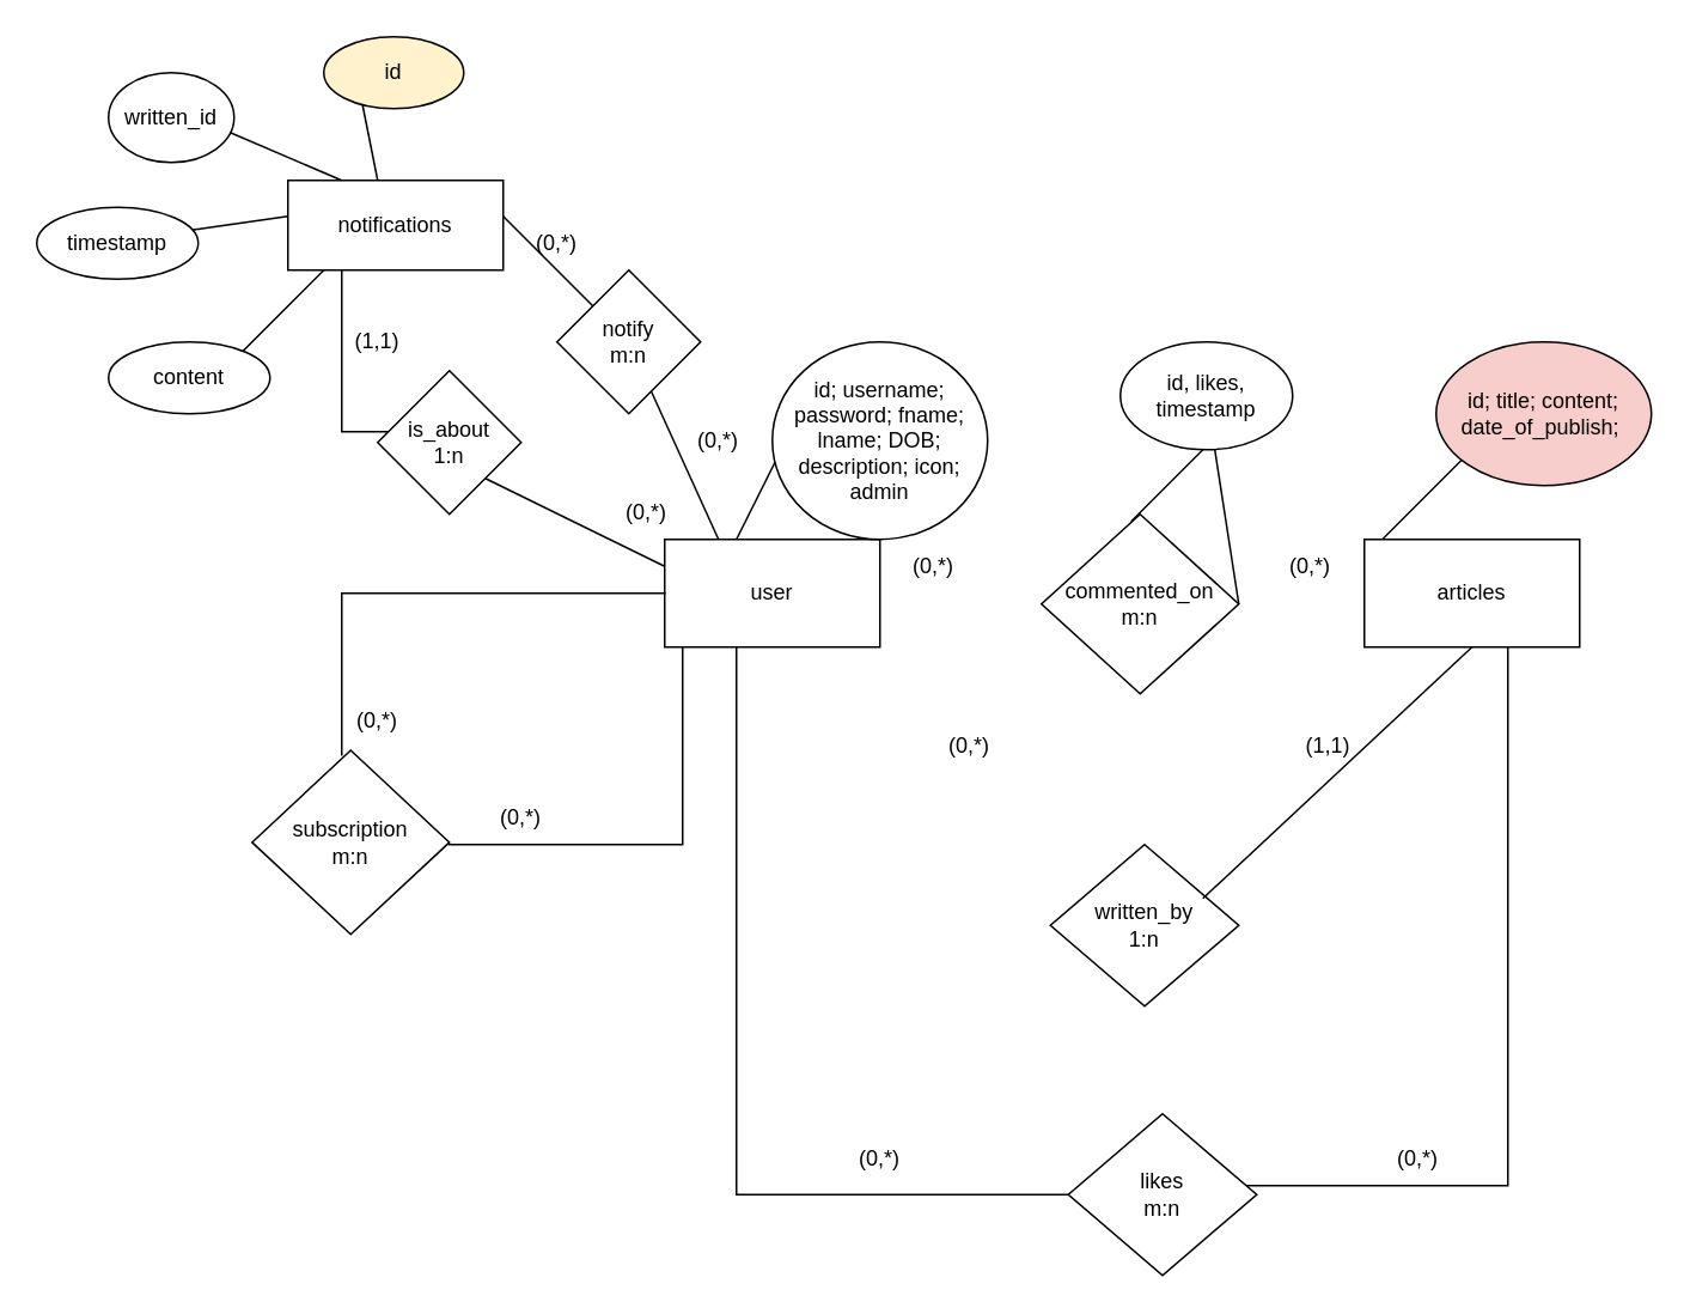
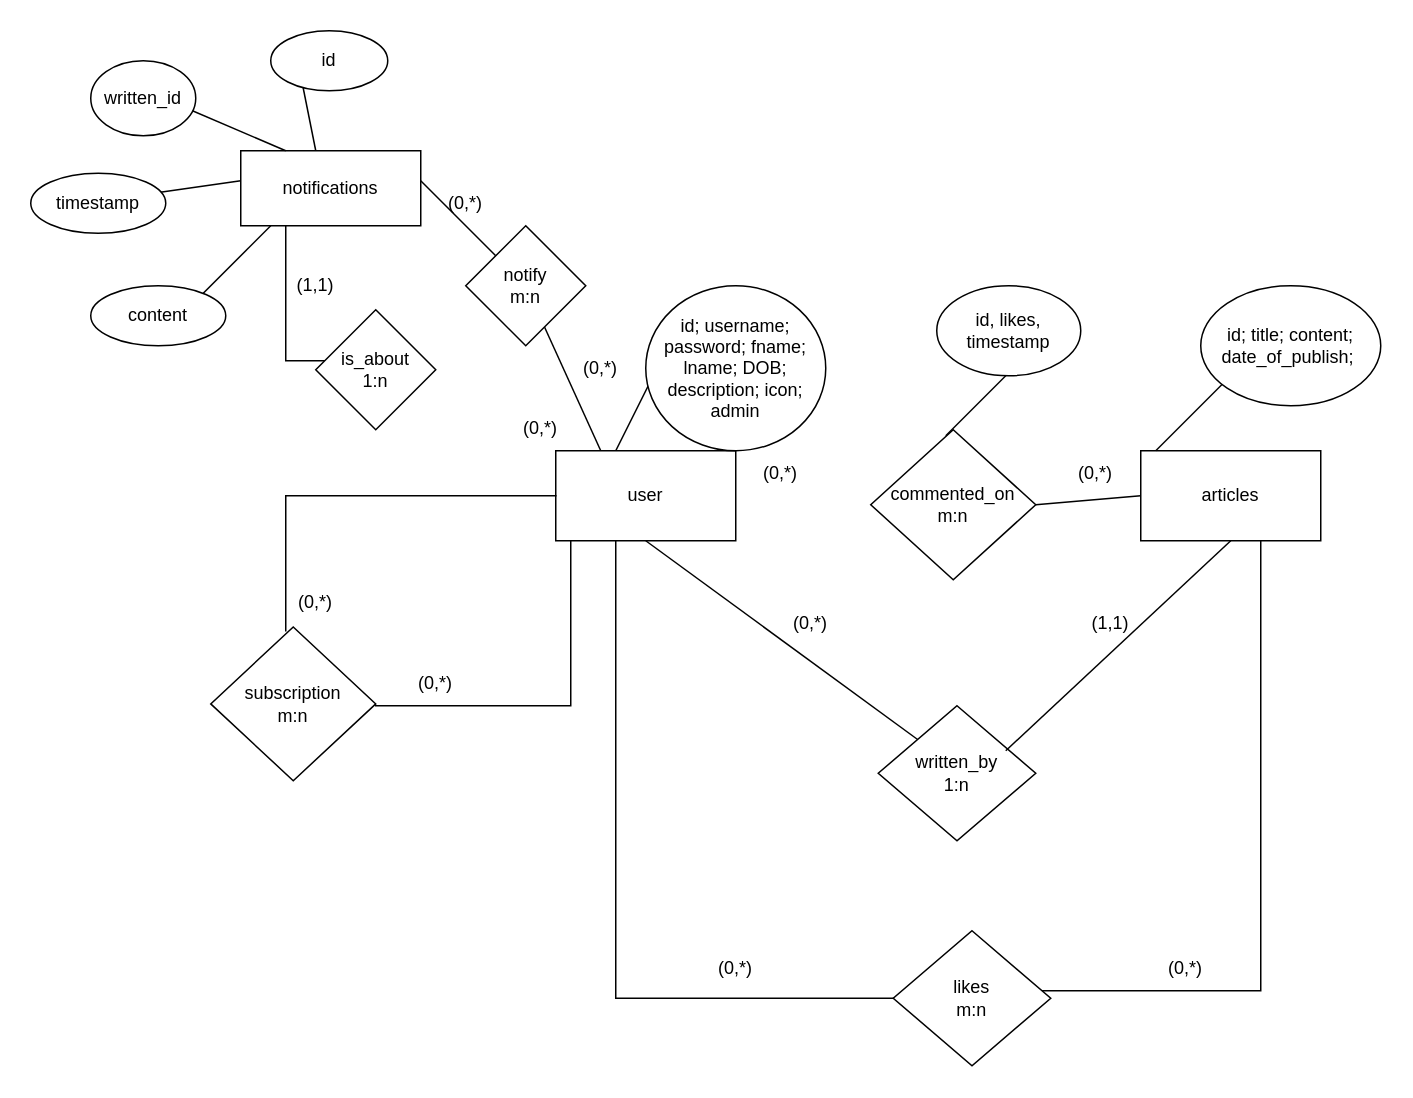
  <mxCell id="0" />
  <mxCell id="1" parent="0" />
  <mxCell id="2" value="user" style="rounded=0;whiteSpace=wrap;html=1;" vertex="1" parent="1"><mxGeometry x="370" y="300" width="120" height="60" as="geometry" /></mxCell>
  <mxCell id="3" value="written_by&lt;br&gt;1:n" style="rhombus;whiteSpace=wrap;html=1;" vertex="1" parent="1"><mxGeometry x="585" y="470" width="105" height="90" as="geometry" /></mxCell>
  <mxCell id="4" value="commented_on&lt;br&gt;m:n" style="rhombus;whiteSpace=wrap;html=1;" vertex="1" parent="1"><mxGeometry x="580" y="286" width="110" height="100" as="geometry" /></mxCell>
  <mxCell id="5" value="articles" style="rounded=0;whiteSpace=wrap;html=1;" vertex="1" parent="1"><mxGeometry x="760" y="300" width="120" height="60" as="geometry" /></mxCell>
  <mxCell id="6" value="" style="endArrow=none;html=1;rounded=0;entryX=0.5;entryY=1;entryDx=0;entryDy=0;" edge="1" parent="1" target="5"><mxGeometry width="50" height="50" relative="1" as="geometry"><mxPoint x="670" y="500" as="sourcePoint" /><mxPoint x="720" y="450" as="targetPoint" /></mxGeometry></mxCell>
- <mxCell id="8" value="" style="endArrow=none;html=1;rounded=0;exitX=1;exitY=0.5;exitDx=0;exitDy=0;" edge="1" parent="1" source="4" target="43"><mxGeometry width="50" height="50" relative="1" as="geometry"><mxPoint x="684" y="340" as="sourcePoint" /><mxPoint x="734" y="290" as="targetPoint" /></mxGeometry></mxCell>
+ <mxCell id="7" value="" style="endArrow=none;html=1;rounded=0;exitX=0;exitY=0;exitDx=0;exitDy=0;entryX=0.5;entryY=1;entryDx=0;entryDy=0;" edge="1" parent="1" source="3" target="2"><mxGeometry width="50" height="50" relative="1" as="geometry"><mxPoint x="430" y="460" as="sourcePoint" /><mxPoint x="430" y="370" as="targetPoint" /></mxGeometry></mxCell>
+ <mxCell id="8" value="" style="endArrow=none;html=1;rounded=0;entryX=0;entryY=0.5;entryDx=0;entryDy=0;exitX=1;exitY=0.5;exitDx=0;exitDy=0;" edge="1" parent="1" source="4" target="5"><mxGeometry width="50" height="50" relative="1" as="geometry"><mxPoint x="684" y="340" as="sourcePoint" /><mxPoint x="734" y="290" as="targetPoint" /></mxGeometry></mxCell>
  <mxCell id="9" value="" style="shape=partialRectangle;whiteSpace=wrap;html=1;bottom=0;right=0;fillColor=none;rotation=-180;" vertex="1" parent="1"><mxGeometry x="690" y="360" width="150" height="300" as="geometry" /></mxCell>
  <mxCell id="10" value="" style="shape=partialRectangle;whiteSpace=wrap;html=1;bottom=0;right=0;fillColor=none;rotation=-90;" vertex="1" parent="1"><mxGeometry x="352.5" y="417.5" width="305" height="190" as="geometry" /></mxCell>
  <mxCell id="11" value="likes&lt;br&gt;m:n" style="rhombus;whiteSpace=wrap;html=1;" vertex="1" parent="1"><mxGeometry x="595" y="620" width="105" height="90" as="geometry" /></mxCell>
  <mxCell id="12" value="subscription&lt;br&gt;m:n" style="rhombus;whiteSpace=wrap;html=1;" vertex="1" parent="1"><mxGeometry x="140" y="417.5" width="110" height="102.5" as="geometry" /></mxCell>
  <mxCell id="13" value="" style="shape=partialRectangle;whiteSpace=wrap;html=1;bottom=0;right=0;fillColor=none;rotation=-180;" vertex="1" parent="1"><mxGeometry x="250" y="360" width="130" height="110" as="geometry" /></mxCell>
  <mxCell id="14" value="" style="shape=partialRectangle;whiteSpace=wrap;html=1;bottom=0;right=0;fillColor=none;" vertex="1" parent="1"><mxGeometry x="190" y="330" width="180" height="90" as="geometry" /></mxCell>
  <mxCell id="15" value="" style="endArrow=none;html=1;rounded=0;exitX=0.25;exitY=0;exitDx=0;exitDy=0;" edge="1" parent="1" source="2" target="16"><mxGeometry width="50" height="50" relative="1" as="geometry"><mxPoint x="310" y="260" as="sourcePoint" /><mxPoint x="350" y="190" as="targetPoint" /></mxGeometry></mxCell>
  <mxCell id="16" value="notify&lt;br&gt;m:n" style="rhombus;whiteSpace=wrap;html=1;" vertex="1" parent="1"><mxGeometry x="310" y="150" width="80" height="80" as="geometry" /></mxCell>
  <mxCell id="17" value="" style="endArrow=none;html=1;rounded=0;" edge="1" parent="1"><mxGeometry width="50" height="50" relative="1" as="geometry"><mxPoint x="330" y="170" as="sourcePoint" /><mxPoint x="280" y="120" as="targetPoint" /></mxGeometry></mxCell>
  <mxCell id="18" value="notifications" style="rounded=0;whiteSpace=wrap;html=1;" vertex="1" parent="1"><mxGeometry x="160" y="100" width="120" height="50" as="geometry" /></mxCell>
  <mxCell id="19" value="(0,*)" style="text;html=1;strokeColor=none;fillColor=none;align=center;verticalAlign=middle;whiteSpace=wrap;rounded=0;" vertex="1" parent="1"><mxGeometry x="180" y="386" width="60" height="30" as="geometry" /></mxCell>
  <mxCell id="20" value="(0,*)" style="text;html=1;strokeColor=none;fillColor=none;align=center;verticalAlign=middle;whiteSpace=wrap;rounded=0;" vertex="1" parent="1"><mxGeometry x="260" y="440" width="60" height="30" as="geometry" /></mxCell>
  <mxCell id="21" value="" style="endArrow=none;html=1;rounded=0;" edge="1" parent="1"><mxGeometry width="50" height="50" relative="1" as="geometry"><mxPoint x="130" y="200" as="sourcePoint" /><mxPoint x="180" y="150" as="targetPoint" /></mxGeometry></mxCell>
  <mxCell id="22" value="content" style="ellipse;whiteSpace=wrap;html=1;" vertex="1" parent="1"><mxGeometry x="60" y="190" width="90" height="40" as="geometry" /></mxCell>
  <mxCell id="23" value="(0,*)" style="text;html=1;strokeColor=none;fillColor=none;align=center;verticalAlign=middle;whiteSpace=wrap;rounded=0;" vertex="1" parent="1"><mxGeometry x="280" y="120" width="60" height="30" as="geometry" /></mxCell>
  <mxCell id="24" value="(0,*)" style="text;html=1;strokeColor=none;fillColor=none;align=center;verticalAlign=middle;whiteSpace=wrap;rounded=0;" vertex="1" parent="1"><mxGeometry x="370" y="230" width="60" height="30" as="geometry" /></mxCell>
  <mxCell id="25" value="(0,*)" style="text;html=1;strokeColor=none;fillColor=none;align=center;verticalAlign=middle;whiteSpace=wrap;rounded=0;" vertex="1" parent="1"><mxGeometry x="490" y="300" width="60" height="30" as="geometry" /></mxCell>
  <mxCell id="26" value="(0,*)" style="text;html=1;strokeColor=none;fillColor=none;align=center;verticalAlign=middle;whiteSpace=wrap;rounded=0;" vertex="1" parent="1"><mxGeometry x="700" y="300" width="60" height="30" as="geometry" /></mxCell>
  <mxCell id="27" value="(0,*)" style="text;html=1;strokeColor=none;fillColor=none;align=center;verticalAlign=middle;whiteSpace=wrap;rounded=0;" vertex="1" parent="1"><mxGeometry x="510" y="400" width="60" height="30" as="geometry" /></mxCell>
  <mxCell id="28" value="(1,1)" style="text;html=1;strokeColor=none;fillColor=none;align=center;verticalAlign=middle;whiteSpace=wrap;rounded=0;" vertex="1" parent="1"><mxGeometry x="710" y="400" width="60" height="30" as="geometry" /></mxCell>
  <mxCell id="29" value="(0,*)" style="text;html=1;strokeColor=none;fillColor=none;align=center;verticalAlign=middle;whiteSpace=wrap;rounded=0;" vertex="1" parent="1"><mxGeometry x="460" y="630" width="60" height="30" as="geometry" /></mxCell>
  <mxCell id="30" value="(0,*)" style="text;html=1;strokeColor=none;fillColor=none;align=center;verticalAlign=middle;whiteSpace=wrap;rounded=0;" vertex="1" parent="1"><mxGeometry x="760" y="630" width="60" height="30" as="geometry" /></mxCell>
  <mxCell id="31" value="" style="endArrow=none;html=1;rounded=0;" edge="1" parent="1"><mxGeometry width="50" height="50" relative="1" as="geometry"><mxPoint x="90" y="130" as="sourcePoint" /><mxPoint x="160" y="120" as="targetPoint" /></mxGeometry></mxCell>
  <mxCell id="32" value="timestamp" style="ellipse;whiteSpace=wrap;html=1;" vertex="1" parent="1"><mxGeometry x="20" y="115" width="90" height="40" as="geometry" /></mxCell>
  <mxCell id="33" value="" style="endArrow=none;html=1;rounded=0;entryX=0.25;entryY=0;entryDx=0;entryDy=0;" edge="1" parent="1" target="18"><mxGeometry width="50" height="50" relative="1" as="geometry"><mxPoint x="120" y="70" as="sourcePoint" /><mxPoint x="160" y="40" as="targetPoint" /></mxGeometry></mxCell>
  <mxCell id="34" value="written_id" style="ellipse;whiteSpace=wrap;html=1;" vertex="1" parent="1"><mxGeometry x="60" y="40" width="70" height="50" as="geometry" /></mxCell>
  <mxCell id="35" value="" style="shape=partialRectangle;whiteSpace=wrap;html=1;bottom=0;right=0;fillColor=none;rotation=-90;" vertex="1" parent="1"><mxGeometry x="162.5" y="177.5" width="90" height="35" as="geometry" /></mxCell>
  <mxCell id="36" value="is_about&lt;br&gt;1:n" style="rhombus;whiteSpace=wrap;html=1;" vertex="1" parent="1"><mxGeometry x="210" y="206" width="80" height="80" as="geometry" /></mxCell>
- <mxCell id="37" value="" style="endArrow=none;html=1;rounded=0;exitX=0;exitY=0.25;exitDx=0;exitDy=0;entryX=1;entryY=1;entryDx=0;entryDy=0;" edge="1" parent="1" source="2" target="36"><mxGeometry width="50" height="50" relative="1" as="geometry"><mxPoint x="350" y="310" as="sourcePoint" /><mxPoint y="270" as="targetPoint" x="270" /></mxGeometry></mxCell>
  <mxCell id="38" value="(1,1)" style="text;html=1;strokeColor=none;fillColor=none;align=center;verticalAlign=middle;whiteSpace=wrap;rounded=0;" vertex="1" parent="1"><mxGeometry x="180" y="175" width="60" height="30" as="geometry" /></mxCell>
  <mxCell id="39" value="(0,*)" style="text;html=1;strokeColor=none;fillColor=none;align=center;verticalAlign=middle;whiteSpace=wrap;rounded=0;" vertex="1" parent="1"><mxGeometry x="330" y="270" width="60" height="30" as="geometry" /></mxCell>
  <mxCell id="40" value="" style="endArrow=none;html=1;rounded=0;" edge="1" parent="1"><mxGeometry width="50" height="50" relative="1" as="geometry"><mxPoint x="410" y="300" as="sourcePoint" /><mxPoint x="440" y="240" as="targetPoint" /></mxGeometry></mxCell>
  <mxCell id="41" value="id; username; password; fname; lname; DOB; description; icon; admin" style="ellipse;whiteSpace=wrap;html=1;" vertex="1" parent="1"><mxGeometry x="430" y="190" width="120" height="110" as="geometry" /></mxCell>
  <mxCell id="42" value="" style="endArrow=none;html=1;rounded=0;" edge="1" parent="1"><mxGeometry width="50" height="50" relative="1" as="geometry"><mxPoint x="630" y="290" as="sourcePoint" /><mxPoint x="680" y="240" as="targetPoint" /></mxGeometry></mxCell>
  <mxCell id="43" value="id, likes, timestamp" style="ellipse;whiteSpace=wrap;html=1;" vertex="1" parent="1"><mxGeometry x="624" y="190" width="96" height="60" as="geometry" /></mxCell>
  <mxCell id="44" value="" style="endArrow=none;html=1;rounded=0;" edge="1" parent="1"><mxGeometry width="50" height="50" relative="1" as="geometry"><mxPoint x="770" y="300" as="sourcePoint" /><mxPoint x="820" y="250" as="targetPoint" /></mxGeometry></mxCell>
- <mxCell id="45" value="id; title; content; date_of_publish;&amp;nbsp;" style="ellipse;whiteSpace=wrap;html=1;fillColor=#f8cecc;" vertex="1" parent="1"><mxGeometry x="800" y="190" width="120" height="80" as="geometry" /></mxCell>
+ <mxCell id="45" value="id; title; content; date_of_publish;&amp;nbsp;" style="ellipse;whiteSpace=wrap;html=1;" vertex="1" parent="1"><mxGeometry x="800" y="190" width="120" height="80" as="geometry" /></mxCell>
  <mxCell id="46" value="" style="endArrow=none;html=1;rounded=0;" edge="1" parent="1"><mxGeometry width="50" height="50" relative="1" as="geometry"><mxPoint x="210" y="100" as="sourcePoint" /><mxPoint x="200" y="50" as="targetPoint" /></mxGeometry></mxCell>
- <mxCell id="47" value="id" style="ellipse;whiteSpace=wrap;html=1;fillColor=#fff2cc;" vertex="1" parent="1"><mxGeometry x="180" y="20" width="78" height="40" as="geometry" /></mxCell>
+ <mxCell id="47" value="id" style="ellipse;whiteSpace=wrap;html=1;" vertex="1" parent="1"><mxGeometry x="180" y="20" width="78" height="40" as="geometry" /></mxCell>
